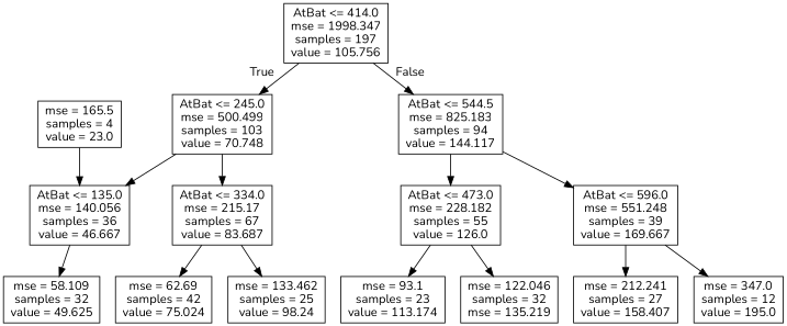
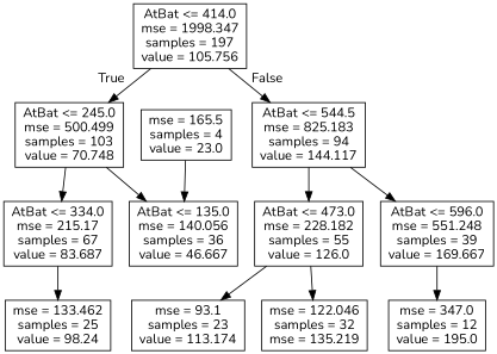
  digraph {
    fontname=Nunito
    node [fontname=Nunito shape=box]
    edge [fontname=Nunito]
    n1 [label="AtBat <= 414.0\nmse = 1998.347\nsamples = 197\nvalue = 105.756"]
    n2 [label="AtBat <= 245.0\nmse = 500.499\nsamples = 103\nvalue = 70.748"]
    n3 [label="AtBat <= 544.5\nmse = 825.183\nsamples = 94\nvalue = 144.117"]
    n4 [label="AtBat <= 135.0\nmse = 140.056\nsamples = 36\nvalue = 46.667"]
    n5 [label="AtBat <= 334.0\nmse = 215.17\nsamples = 67\nvalue = 83.687"]
    n6 [label="AtBat <= 473.0\nmse = 228.182\nsamples = 55\nvalue = 126.0"]
    n7 [label="AtBat <= 596.0\nmse = 551.248\nsamples = 39\nvalue = 169.667"]
-   n8 [label="mse = 58.109\nsamples = 32\nvalue = 49.625"]
-   n9 [label="mse = 62.69\nsamples = 42\nvalue = 75.024"]
    n10 [label="mse = 133.462\nsamples = 25\nvalue = 98.24"]
    n11 [label="mse = 165.5\nsamples = 4\nvalue = 23.0"]
    n12 [label="mse = 93.1\nsamples = 23\nvalue = 113.174"]
    n13 [label="mse = 122.046\nsamples = 32\nmse = 135.219"]
-   n14 [label="mse = 212.241\nsamples = 27\nvalue = 158.407"]
    n15 [label="mse = 347.0\nsamples = 12\nvalue = 195.0"]
    n1 -> n2 [headlabel=True labelangle=45 labeldistance=2.5]
    n1 -> n3 [headlabel=False labelangle=-45 labeldistance=2.5]
    n2 -> n4
    n2 -> n5
    n3 -> n6
    n3 -> n7
-   n4 -> n8
-   n5 -> n9
    n5 -> n10
    n6 -> n12
    n6 -> n13
-   n7 -> n14
    n7 -> n15
    n11 -> n4
  }
